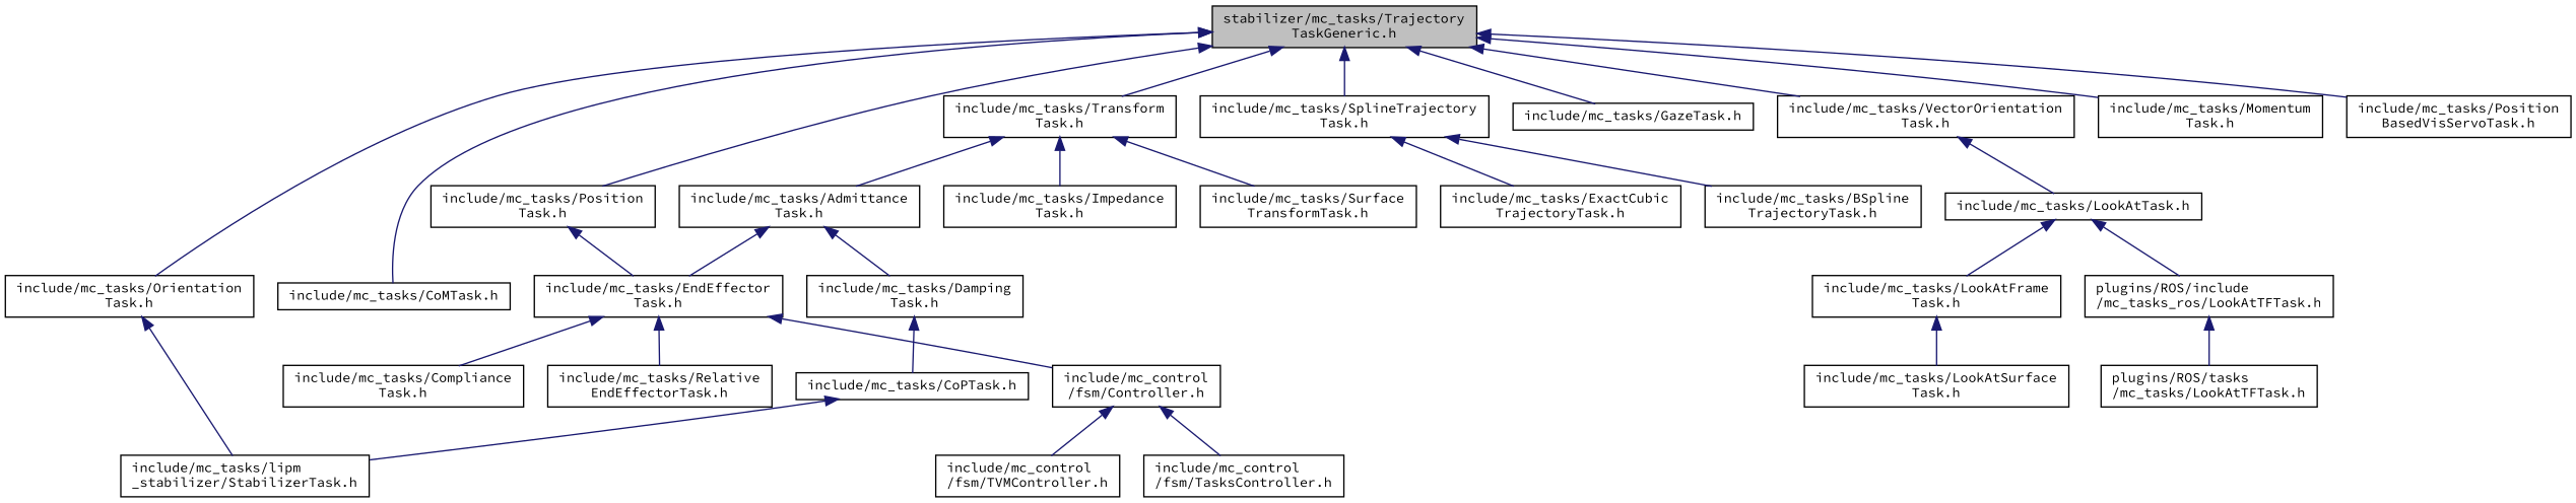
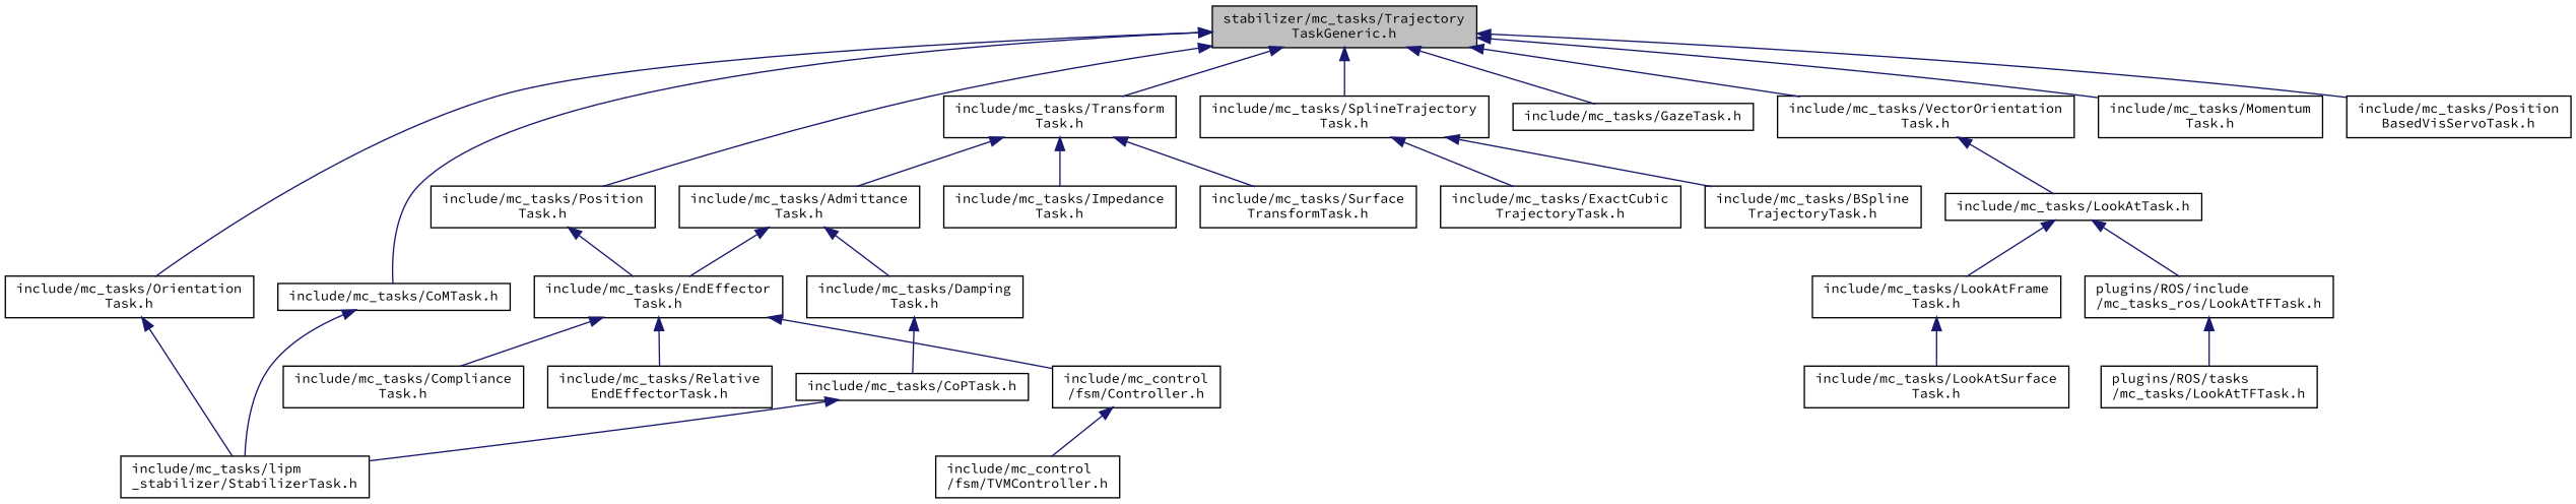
  digraph {
    fontname="Source Code Pro"
    node [color=black fillcolor=white fontname="Source Code Pro" fontsize=10 shape=record style=filled]
    edge [color=midnightblue dir=back fontname="Source Code Pro" fontsize=10 labelfontname=Helvetica labelfontsize=10 style=solid]
    n1 [fillcolor=grey75 fontcolor=black height=0.2 label="stabilizer/mc_tasks/Trajectory\lTaskGeneric.h" width=0.4]
    n2 [height=0.2 label="include/mc_tasks/Orientation\lTask.h" width=0.4]
    n3 [height=0.2 label="include/mc_tasks/Position\lTask.h" width=0.4]
    n4 [height=0.2 label="include/mc_tasks/Transform\lTask.h" width=0.4]
    n5 [height=0.2 label="include/mc_tasks/SplineTrajectory\lTask.h" width=0.4]
    n6 [height=0.2 label="include/mc_tasks/CoMTask.h" width=0.4]
    n7 [height=0.2 label="include/mc_tasks/GazeTask.h" width=0.4]
    n8 [height=0.2 label="include/mc_tasks/VectorOrientation\lTask.h" width=0.4]
    n9 [height=0.2 label="include/mc_tasks/Momentum\lTask.h" width=0.4]
    n10 [height=0.2 label="include/mc_tasks/Position\lBasedVisServoTask.h" width=0.4]
    n11 [height=0.2 label="include/mc_tasks/lipm\l_stabilizer/StabilizerTask.h" width=0.4]
    n12 [height=0.2 label="include/mc_tasks/EndEffector\lTask.h" width=0.4]
    n13 [height=0.2 label="include/mc_tasks/Admittance\lTask.h" width=0.4]
    n14 [height=0.2 label="include/mc_tasks/Impedance\lTask.h" width=0.4]
    n15 [height=0.2 label="include/mc_tasks/Surface\lTransformTask.h" width=0.4]
    n16 [height=0.2 label="include/mc_tasks/BSpline\lTrajectoryTask.h" width=0.4]
    n17 [height=0.2 label="include/mc_tasks/ExactCubic\lTrajectoryTask.h" width=0.4]
    n18 [height=0.2 label="include/mc_tasks/LookAtTask.h" width=0.4]
    n19 [height=0.2 label="include/mc_control\l/fsm/Controller.h" width=0.4]
    n20 [height=0.2 label="include/mc_tasks/Compliance\lTask.h" width=0.4]
    n21 [height=0.2 label="include/mc_tasks/Relative\lEndEffectorTask.h" width=0.4]
-   n22 [height=0.2 label="include/mc_control\l/fsm/TasksController.h" width=0.4]
    n23 [height=0.2 label="include/mc_control\l/fsm/TVMController.h" width=0.4]
    n24 [height=0.2 label="include/mc_tasks/Damping\lTask.h" width=0.4]
    n25 [height=0.2 label="include/mc_tasks/CoPTask.h" width=0.4]
    n26 [height=0.2 label="include/mc_tasks/LookAtFrame\lTask.h" width=0.4]
    n27 [height=0.2 label="plugins/ROS/include\l/mc_tasks_ros/LookAtTFTask.h" width=0.4]
    n28 [height=0.2 label="include/mc_tasks/LookAtSurface\lTask.h" width=0.4]
    n29 [height=0.2 label="plugins/ROS/tasks\l/mc_tasks/LookAtTFTask.h" width=0.4]
    n1 -> n2
    n1 -> n3
    n1 -> n4
    n1 -> n5
    n1 -> n6
    n1 -> n7
    n1 -> n8
    n1 -> n9
    n1 -> n10
    n2 -> n11
    n3 -> n12
    n4 -> n13
    n4 -> n14
    n4 -> n15
    n5 -> n16
    n5 -> n17
+   n6 -> n11
    n8 -> n18
    n12 -> n19
    n12 -> n20
    n12 -> n21
    n13 -> n12
    n13 -> n24
    n18 -> n26
    n18 -> n27
-   n19 -> n22
    n19 -> n23
    n24 -> n25
    n25 -> n11
    n26 -> n28
    n27 -> n29
  }
